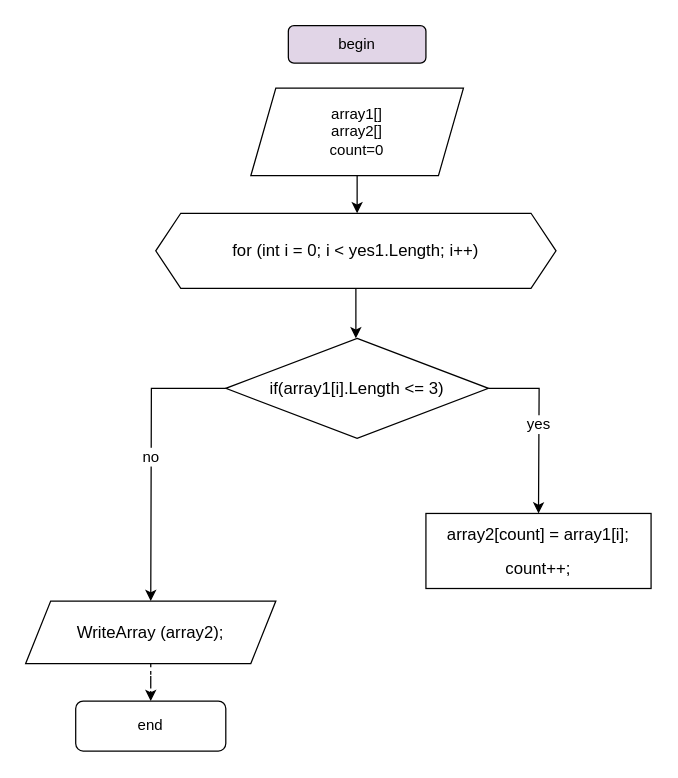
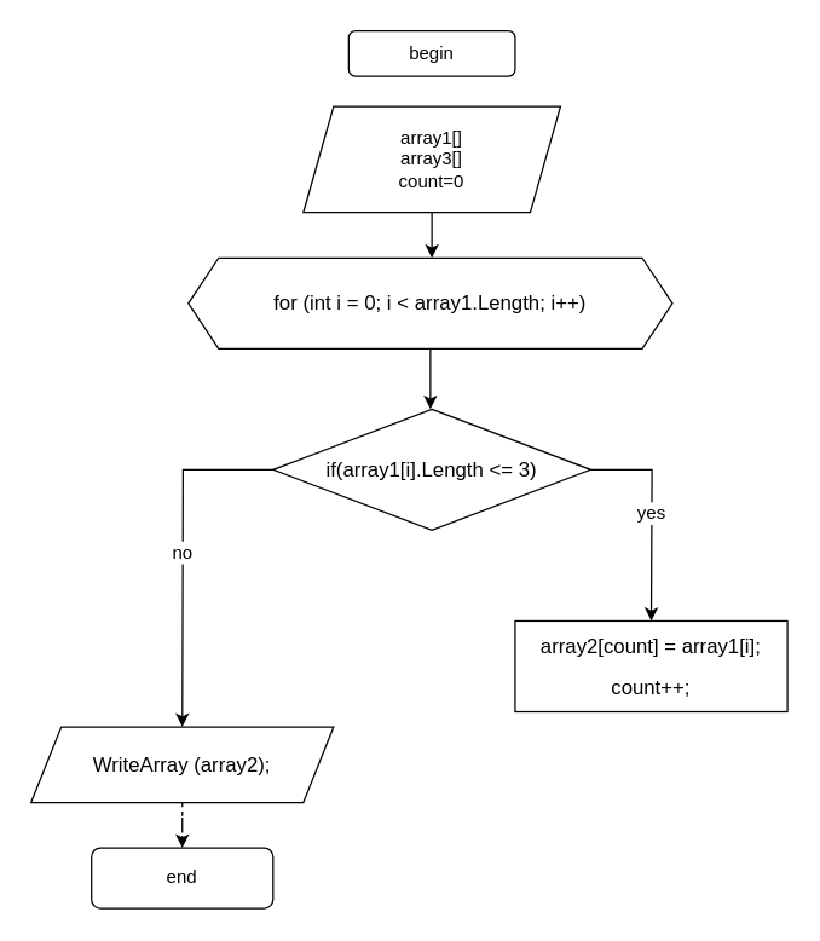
  <mxCell id="0" />
  <mxCell id="1" parent="0" />
- <mxCell id="2" value="begin" style="rounded=1;whiteSpace=wrap;html=1;fillColor=#e1d5e7;" vertex="1" parent="1"><mxGeometry x="230" y="20" width="110" height="30" as="geometry" /></mxCell>
+ <mxCell id="2" value="begin" style="rounded=1;whiteSpace=wrap;html=1;" vertex="1" parent="1"><mxGeometry x="230" y="20" width="110" height="30" as="geometry" /></mxCell>
  <mxCell id="3" style="edgeStyle=orthogonalEdgeStyle;rounded=0;orthogonalLoop=1;jettySize=auto;html=1;exitX=0.5;exitY=1;exitDx=0;exitDy=0;" edge="1" parent="1" source="4"><mxGeometry relative="1" as="geometry"><mxPoint x="285" y="170" as="targetPoint" /></mxGeometry></mxCell>
- <mxCell id="4" value="&lt;div&gt;array1[]&lt;/div&gt;&lt;div&gt;array2[]&lt;/div&gt;&lt;div&gt;count=0&lt;br&gt;&lt;/div&gt;" style="shape=parallelogram;perimeter=parallelogramPerimeter;whiteSpace=wrap;html=1;fixedSize=1;" vertex="1" parent="1"><mxGeometry x="200" y="70" width="170" height="70" as="geometry" /></mxCell>
+ <mxCell id="4" value="&lt;div&gt;array1[]&lt;/div&gt;&lt;div&gt;array3[]&lt;/div&gt;&lt;div&gt;count=0&lt;br&gt;&lt;/div&gt;" style="shape=parallelogram;perimeter=parallelogramPerimeter;whiteSpace=wrap;html=1;fixedSize=1;" vertex="1" parent="1"><mxGeometry x="200" y="70" width="170" height="70" as="geometry" /></mxCell>
  <mxCell id="5" style="edgeStyle=orthogonalEdgeStyle;rounded=0;orthogonalLoop=1;jettySize=auto;html=1;exitX=0.5;exitY=1;exitDx=0;exitDy=0;fontFamily=Helvetica;fontSize=12;fontColor=#000000;" edge="1" parent="1" source="6"><mxGeometry relative="1" as="geometry"><mxPoint x="284" y="270" as="targetPoint" /></mxGeometry></mxCell>
- <mxCell id="6" value="&lt;div style=&quot;font-size: 20px; line-height: 27px;&quot;&gt;&lt;div&gt;&lt;h6&gt;&lt;font face=&quot;Helvetica&quot;&gt;&lt;span style=&quot;background-color: rgb(255, 255, 255);&quot;&gt;&lt;span style=&quot;font-weight: normal;&quot;&gt;for&lt;/span&gt;&lt;span style=&quot;font-weight: normal;&quot;&gt; (&lt;/span&gt;&lt;span style=&quot;font-weight: normal;&quot;&gt;int&lt;/span&gt;&lt;span style=&quot;font-weight: normal;&quot;&gt; &lt;/span&gt;&lt;span style=&quot;font-weight: normal;&quot;&gt;i&lt;/span&gt;&lt;span style=&quot;font-weight: normal;&quot;&gt; &lt;/span&gt;&lt;span style=&quot;font-weight: normal;&quot;&gt;=&lt;/span&gt;&lt;span style=&quot;font-weight: normal;&quot;&gt; &lt;/span&gt;&lt;span style=&quot;font-weight: normal;&quot;&gt;0&lt;/span&gt;&lt;span style=&quot;font-weight: normal;&quot;&gt;; &lt;/span&gt;&lt;span style=&quot;font-weight: normal;&quot;&gt;i&lt;/span&gt;&lt;span style=&quot;font-weight: normal;&quot;&gt; &lt;/span&gt;&lt;span style=&quot;font-weight: normal;&quot;&gt;&amp;lt;&lt;/span&gt;&lt;span style=&quot;font-weight: normal;&quot;&gt; &lt;/span&gt;&lt;span style=&quot;font-weight: normal;&quot;&gt;yes1&lt;/span&gt;&lt;span style=&quot;font-weight: normal;&quot;&gt;.&lt;/span&gt;&lt;span style=&quot;font-weight: normal;&quot;&gt;Length&lt;/span&gt;&lt;span style=&quot;font-weight: normal;&quot;&gt;; &lt;/span&gt;&lt;span style=&quot;font-weight: normal;&quot;&gt;i&lt;/span&gt;&lt;span style=&quot;font-weight: normal;&quot;&gt;++&lt;/span&gt;&lt;span style=&quot;font-weight: normal;&quot;&gt;)&lt;/span&gt;&lt;/span&gt;&lt;/font&gt;&lt;/h6&gt;&lt;/div&gt;&lt;/div&gt;" style="shape=hexagon;perimeter=hexagonPerimeter2;whiteSpace=wrap;html=1;fixedSize=1;" vertex="1" parent="1"><mxGeometry x="124" y="170" width="320" height="60" as="geometry" /></mxCell>
+ <mxCell id="6" value="&lt;div style=&quot;font-size: 20px; line-height: 27px;&quot;&gt;&lt;div&gt;&lt;h6&gt;&lt;font face=&quot;Helvetica&quot;&gt;&lt;span style=&quot;background-color: rgb(255, 255, 255);&quot;&gt;&lt;span style=&quot;font-weight: normal;&quot;&gt;for&lt;/span&gt;&lt;span style=&quot;font-weight: normal;&quot;&gt; (&lt;/span&gt;&lt;span style=&quot;font-weight: normal;&quot;&gt;int&lt;/span&gt;&lt;span style=&quot;font-weight: normal;&quot;&gt; &lt;/span&gt;&lt;span style=&quot;font-weight: normal;&quot;&gt;i&lt;/span&gt;&lt;span style=&quot;font-weight: normal;&quot;&gt; &lt;/span&gt;&lt;span style=&quot;font-weight: normal;&quot;&gt;=&lt;/span&gt;&lt;span style=&quot;font-weight: normal;&quot;&gt; &lt;/span&gt;&lt;span style=&quot;font-weight: normal;&quot;&gt;0&lt;/span&gt;&lt;span style=&quot;font-weight: normal;&quot;&gt;; &lt;/span&gt;&lt;span style=&quot;font-weight: normal;&quot;&gt;i&lt;/span&gt;&lt;span style=&quot;font-weight: normal;&quot;&gt; &lt;/span&gt;&lt;span style=&quot;font-weight: normal;&quot;&gt;&amp;lt;&lt;/span&gt;&lt;span style=&quot;font-weight: normal;&quot;&gt; &lt;/span&gt;&lt;span style=&quot;font-weight: normal;&quot;&gt;array1&lt;/span&gt;&lt;span style=&quot;font-weight: normal;&quot;&gt;.&lt;/span&gt;&lt;span style=&quot;font-weight: normal;&quot;&gt;Length&lt;/span&gt;&lt;span style=&quot;font-weight: normal;&quot;&gt;; &lt;/span&gt;&lt;span style=&quot;font-weight: normal;&quot;&gt;i&lt;/span&gt;&lt;span style=&quot;font-weight: normal;&quot;&gt;++&lt;/span&gt;&lt;span style=&quot;font-weight: normal;&quot;&gt;)&lt;/span&gt;&lt;/span&gt;&lt;/font&gt;&lt;/h6&gt;&lt;/div&gt;&lt;/div&gt;" style="shape=hexagon;perimeter=hexagonPerimeter2;whiteSpace=wrap;html=1;fixedSize=1;" vertex="1" parent="1"><mxGeometry x="124" y="170" width="320" height="60" as="geometry" /></mxCell>
  <mxCell id="7" value="yes" style="edgeStyle=orthogonalEdgeStyle;rounded=0;orthogonalLoop=1;jettySize=auto;html=1;exitX=1;exitY=0.5;exitDx=0;exitDy=0;fontFamily=Helvetica;fontSize=12;fontColor=#000000;" edge="1" parent="1" source="9"><mxGeometry relative="1" as="geometry"><mxPoint x="430" y="410" as="targetPoint" /></mxGeometry></mxCell>
  <mxCell id="8" value="no" style="edgeStyle=orthogonalEdgeStyle;rounded=0;orthogonalLoop=1;jettySize=auto;html=1;exitX=0;exitY=0.5;exitDx=0;exitDy=0;fontFamily=Helvetica;fontSize=12;fontColor=#000000;" edge="1" parent="1" source="9"><mxGeometry relative="1" as="geometry"><mxPoint x="120" y="480" as="targetPoint" /></mxGeometry></mxCell>
  <mxCell id="9" value="&lt;div style=&quot;font-size: 20px; line-height: 27px;&quot;&gt;&lt;div&gt;&lt;h6&gt;&lt;font face=&quot;Helvetica&quot;&gt;&lt;span style=&quot;background-color: rgb(255, 255, 255);&quot;&gt;&lt;span style=&quot;font-weight: normal;&quot;&gt;if(array1[i].Length &amp;lt;= 3)&lt;/span&gt;&lt;/span&gt;&lt;/font&gt;&lt;/h6&gt;&lt;/div&gt;&lt;/div&gt;" style="rhombus;whiteSpace=wrap;html=1;strokeColor=default;fontFamily=Helvetica;fontSize=12;fontColor=#000000;fillColor=default;" vertex="1" parent="1"><mxGeometry x="180" y="270" width="210" height="80" as="geometry" /></mxCell>
  <mxCell id="10" style="edgeStyle=orthogonalEdgeStyle;rounded=0;orthogonalLoop=1;jettySize=auto;html=1;exitX=0.5;exitY=1;exitDx=0;exitDy=0;fontFamily=Helvetica;fontSize=12;fontColor=#000000;" edge="1" parent="1" source="9" target="9"><mxGeometry relative="1" as="geometry" /></mxCell>
  <mxCell id="11" value="&lt;div style=&quot;font-size: 20px; line-height: 27px;&quot;&gt;&lt;div&gt;&lt;h6&gt;&lt;span style=&quot;background-color: rgb(255, 255, 255);&quot;&gt;&lt;font face=&quot;Helvetica&quot;&gt;&lt;span style=&quot;font-weight: normal;&quot;&gt;array2[count] = array1[i]; count++;&lt;/span&gt;&lt;/font&gt;&lt;/span&gt;&lt;/h6&gt;&lt;/div&gt;&lt;/div&gt;" style="rounded=0;whiteSpace=wrap;html=1;strokeColor=default;fontFamily=Helvetica;fontSize=12;fontColor=#000000;fillColor=default;" vertex="1" parent="1"><mxGeometry x="340" y="410" width="180" height="60" as="geometry" /></mxCell>
  <mxCell id="12" style="edgeStyle=orthogonalEdgeStyle;rounded=0;orthogonalLoop=1;jettySize=auto;html=1;exitX=0.5;exitY=1;exitDx=0;exitDy=0;fontFamily=Helvetica;fontSize=12;fontColor=#000000;dashed=1;" edge="1" parent="1" source="13" target="14"><mxGeometry relative="1" as="geometry"><mxPoint x="120" y="570" as="targetPoint" /></mxGeometry></mxCell>
  <mxCell id="13" value="&lt;div style=&quot;font-size: 20px; line-height: 27px;&quot;&gt;&lt;div&gt;&lt;h6&gt;&lt;font face=&quot;Helvetica&quot;&gt;&lt;span style=&quot;background-color: rgb(255, 255, 255);&quot;&gt;&lt;span style=&quot;font-weight: normal;&quot;&gt;WriteArray (array2);&lt;/span&gt;&lt;/span&gt;&lt;/font&gt;&lt;/h6&gt;&lt;/div&gt;&lt;/div&gt;" style="shape=parallelogram;perimeter=parallelogramPerimeter;whiteSpace=wrap;html=1;fixedSize=1;strokeColor=default;fontFamily=Helvetica;fontSize=12;fontColor=#000000;fillColor=default;" vertex="1" parent="1"><mxGeometry x="20" y="480" width="200" height="50" as="geometry" /></mxCell>
  <mxCell id="14" value="end" style="rounded=1;whiteSpace=wrap;html=1;strokeColor=default;fontFamily=Helvetica;fontSize=12;fontColor=#000000;fillColor=default;" vertex="1" parent="1"><mxGeometry x="60" y="560" width="120" height="40" as="geometry" /></mxCell>
